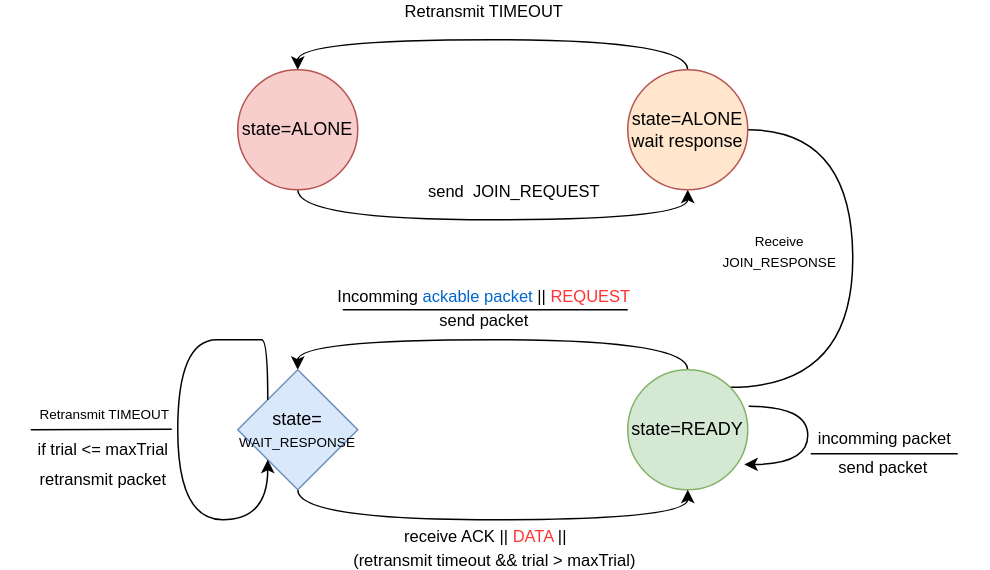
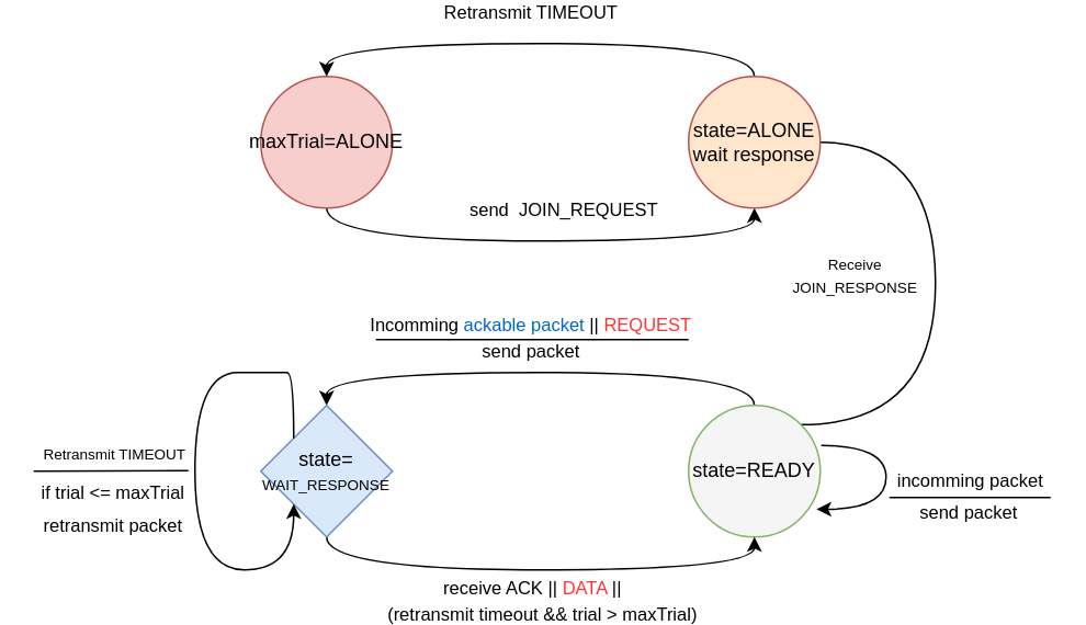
  <mxCell id="0" />
  <mxCell id="1" parent="0" />
  <mxCell id="2" style="rounded=0;orthogonalLoop=1;jettySize=auto;html=1;exitX=0.5;exitY=1;exitDx=0;exitDy=0;entryX=0.5;entryY=1;entryDx=0;entryDy=0;edgeStyle=orthogonalEdgeStyle;curved=1;" edge="1" parent="1" source="4" target="9"><mxGeometry relative="1" as="geometry" /></mxCell>
  <mxCell id="3" value="send&amp;nbsp; JOIN_REQUEST" style="edgeLabel;html=1;align=center;verticalAlign=middle;resizable=0;points=[];" vertex="1" connectable="0" parent="2"><mxGeometry x="-0.248" y="2" relative="1" as="geometry"><mxPoint x="50" y="-18" as="offset" /></mxGeometry></mxCell>
- <mxCell id="4" value="state=ALONE" style="ellipse;whiteSpace=wrap;html=1;aspect=fixed;fillColor=#f8cecc;strokeColor=#b85450;" vertex="1" parent="1"><mxGeometry x="158" y="20" width="80" height="80" as="geometry" /></mxCell>
+ <mxCell id="4" value="maxTrial=ALONE" style="ellipse;whiteSpace=wrap;html=1;aspect=fixed;fillColor=#f8cecc;strokeColor=#b85450;" vertex="1" parent="1"><mxGeometry x="158" y="20" width="80" height="80" as="geometry" /></mxCell>
  <mxCell id="5" style="edgeStyle=orthogonalEdgeStyle;rounded=0;orthogonalLoop=1;jettySize=auto;html=1;exitX=0.5;exitY=0;exitDx=0;exitDy=0;entryX=0.5;entryY=0;entryDx=0;entryDy=0;curved=1;" edge="1" parent="1" source="9" target="4"><mxGeometry relative="1" as="geometry" /></mxCell>
  <mxCell id="6" value="Retransmit TIMEOUT" style="edgeLabel;html=1;align=center;verticalAlign=middle;resizable=0;points=[];" vertex="1" connectable="0" parent="5"><mxGeometry x="-0.335" y="1" relative="1" as="geometry"><mxPoint x="-57" y="-21" as="offset" /></mxGeometry></mxCell>
  <mxCell id="7" style="edgeStyle=orthogonalEdgeStyle;curved=1;rounded=0;orthogonalLoop=1;jettySize=auto;html=1;exitX=1;exitY=0.5;exitDx=0;exitDy=0;entryX=1;entryY=0;entryDx=0;entryDy=0;endArrow=none;" edge="1" parent="1" source="9" target="13"><mxGeometry relative="1" as="geometry"><Array as="points"><mxPoint x="568" y="60" /><mxPoint x="568" y="232" /></Array></mxGeometry></mxCell>
  <mxCell id="8" value="&lt;font style=&quot;font-size: 9px&quot;&gt;Receive&lt;br&gt;JOIN_RESPONSE&lt;/font&gt;" style="edgeLabel;html=1;align=center;verticalAlign=middle;resizable=0;points=[];rotation=0;" vertex="1" connectable="0" parent="7"><mxGeometry x="-0.002" y="-1" relative="1" as="geometry"><mxPoint x="-49" y="-11" as="offset" /></mxGeometry></mxCell>
  <mxCell id="9" value="state=ALONE&lt;br&gt;wait response" style="ellipse;whiteSpace=wrap;html=1;aspect=fixed;fillColor=#ffe6cc;strokeColor=#b85450;" vertex="1" parent="1"><mxGeometry x="418" y="20" width="80" height="80" as="geometry" /></mxCell>
  <mxCell id="10" style="edgeStyle=orthogonalEdgeStyle;curved=1;rounded=0;orthogonalLoop=1;jettySize=auto;html=1;exitX=0.5;exitY=0;exitDx=0;exitDy=0;entryX=0.5;entryY=0;entryDx=0;entryDy=0;" edge="1" parent="1" source="13" target="20"><mxGeometry relative="1" as="geometry" /></mxCell>
  <mxCell id="11" value="send packet" style="edgeLabel;html=1;align=center;verticalAlign=middle;resizable=0;points=[];" vertex="1" connectable="0" parent="10"><mxGeometry x="0.077" y="1" relative="1" as="geometry"><mxPoint x="5" y="-15" as="offset" /></mxGeometry></mxCell>
  <mxCell id="12" value="Incomming&lt;font color=&quot;#0066cc&quot;&gt; ackable packet&lt;/font&gt; ||&amp;nbsp;&lt;font color=&quot;#ff3333&quot;&gt;REQUEST&lt;/font&gt;" style="edgeLabel;html=1;align=center;verticalAlign=middle;resizable=0;points=[];" vertex="1" connectable="0" parent="10"><mxGeometry x="0.071" y="1" relative="1" as="geometry"><mxPoint x="4" y="-31" as="offset" /></mxGeometry></mxCell>
- <mxCell id="13" value="state=READY" style="ellipse;whiteSpace=wrap;html=1;aspect=fixed;fillColor=#d5e8d4;strokeColor=#82b366;" vertex="1" parent="1"><mxGeometry x="418" y="220" width="80" height="80" as="geometry" /></mxCell>
+ <mxCell id="13" value="state=READY" style="ellipse;whiteSpace=wrap;html=1;aspect=fixed;fillColor=#f5f5f5;strokeColor=#82b366;" vertex="1" parent="1"><mxGeometry x="418" y="220" width="80" height="80" as="geometry" /></mxCell>
  <mxCell id="14" style="rounded=0;orthogonalLoop=1;jettySize=auto;html=1;entryX=0.995;entryY=0.304;entryDx=0;entryDy=0;edgeStyle=orthogonalEdgeStyle;curved=1;entryPerimeter=0;exitX=0.959;exitY=0.789;exitDx=0;exitDy=0;exitPerimeter=0;endArrow=none;endFill=0;startArrow=classic;startFill=1;" edge="1" parent="1"><mxGeometry relative="1" as="geometry"><mxPoint x="495.72" y="283.12" as="sourcePoint" /><mxPoint x="498.6" y="244.32" as="targetPoint" /><Array as="points"><mxPoint x="538" y="283" /><mxPoint x="538" y="244" /></Array></mxGeometry></mxCell>
  <mxCell id="15" value="incomming packet" style="edgeLabel;html=1;align=center;verticalAlign=middle;resizable=0;points=[];" vertex="1" connectable="0" parent="14"><mxGeometry x="0.206" relative="1" as="geometry"><mxPoint x="50" y="13" as="offset" /></mxGeometry></mxCell>
  <mxCell id="16" value="send packet" style="edgeLabel;html=1;align=center;verticalAlign=middle;resizable=0;points=[];" vertex="1" connectable="0" parent="14"><mxGeometry x="-0.457" y="6" relative="1" as="geometry"><mxPoint x="59" y="7" as="offset" /></mxGeometry></mxCell>
  <mxCell id="17" style="edgeStyle=orthogonalEdgeStyle;curved=1;rounded=0;orthogonalLoop=1;jettySize=auto;html=1;exitX=0.5;exitY=1;exitDx=0;exitDy=0;entryX=0.5;entryY=1;entryDx=0;entryDy=0;startArrow=none;startFill=0;endArrow=classic;endFill=1;" edge="1" parent="1" source="20" target="13"><mxGeometry relative="1" as="geometry" /></mxCell>
  <mxCell id="18" value="receive ACK&lt;font color=&quot;#0066cc&quot;&gt; &lt;/font&gt;||&lt;font color=&quot;#0066cc&quot;&gt; &lt;/font&gt;&lt;font color=&quot;#ff3333&quot;&gt;DATA &lt;/font&gt;||" style="edgeLabel;html=1;align=center;verticalAlign=middle;resizable=0;points=[];" vertex="1" connectable="0" parent="17"><mxGeometry x="-0.042" y="1" relative="1" as="geometry"><mxPoint y="11" as="offset" /></mxGeometry></mxCell>
  <mxCell id="19" value="(retransmit timeout &amp;amp;&amp;amp; trial &amp;gt; maxTrial)" style="edgeLabel;html=1;align=center;verticalAlign=middle;resizable=0;points=[];" vertex="1" connectable="0" parent="17"><mxGeometry x="0.292" y="3" relative="1" as="geometry"><mxPoint x="-44" y="29" as="offset" /></mxGeometry></mxCell>
  <mxCell id="20" value="state=&lt;br&gt;&lt;font style=&quot;font-size: 9px&quot;&gt;WAIT_RESPONSE&lt;/font&gt;" style="rhombus;whiteSpace=wrap;html=1;aspect=fixed;fillColor=#dae8fc;strokeColor=#6c8ebf;" vertex="1" parent="1"><mxGeometry x="158" y="220" width="80" height="80" as="geometry" /></mxCell>
  <mxCell id="21" value="" style="endArrow=none;html=1;" edge="1" parent="1"><mxGeometry width="50" height="50" relative="1" as="geometry"><mxPoint x="228" y="180" as="sourcePoint" /><mxPoint x="418" y="180" as="targetPoint" /></mxGeometry></mxCell>
  <mxCell id="22" style="edgeStyle=orthogonalEdgeStyle;curved=1;rounded=0;orthogonalLoop=1;jettySize=auto;html=1;exitX=0;exitY=0;exitDx=0;exitDy=0;entryX=0;entryY=1;entryDx=0;entryDy=0;startArrow=none;startFill=0;endArrow=classic;endFill=1;" edge="1" parent="1" source="20" target="20"><mxGeometry relative="1" as="geometry"><Array as="points"><mxPoint x="170" y="200" /><mxPoint x="118" y="200" /><mxPoint x="118" y="320" /><mxPoint x="170" y="320" /></Array></mxGeometry></mxCell>
  <mxCell id="23" value="&lt;font style=&quot;font-size: 9px&quot;&gt;Retransmit TIMEOUT&lt;/font&gt;" style="edgeLabel;html=1;align=center;verticalAlign=middle;resizable=0;points=[];" vertex="1" connectable="0" parent="22"><mxGeometry x="-0.098" relative="1" as="geometry"><mxPoint x="-50" y="4" as="offset" /></mxGeometry></mxCell>
  <mxCell id="24" value="if trial &amp;lt;= maxTrial" style="edgeLabel;html=1;align=center;verticalAlign=middle;resizable=0;points=[];" vertex="1" connectable="0" parent="22"><mxGeometry x="0.138" y="1" relative="1" as="geometry"><mxPoint x="-52" y="-10" as="offset" /></mxGeometry></mxCell>
  <mxCell id="25" value="retransmit packet" style="edgeLabel;html=1;align=center;verticalAlign=middle;resizable=0;points=[];" vertex="1" connectable="0" parent="22"><mxGeometry x="0.325" y="6" relative="1" as="geometry"><mxPoint x="-57" y="-20" as="offset" /></mxGeometry></mxCell>
  <mxCell id="26" value="" style="endArrow=none;html=1;" edge="1" parent="1"><mxGeometry width="50" height="50" relative="1" as="geometry"><mxPoint x="20" y="260" as="sourcePoint" /><mxPoint x="114" y="259.71" as="targetPoint" /></mxGeometry></mxCell>
  <mxCell id="27" value="" style="endArrow=none;html=1;" edge="1" parent="1"><mxGeometry width="50" height="50" relative="1" as="geometry"><mxPoint x="540" y="276" as="sourcePoint" /><mxPoint x="638" y="276" as="targetPoint" /></mxGeometry></mxCell>
